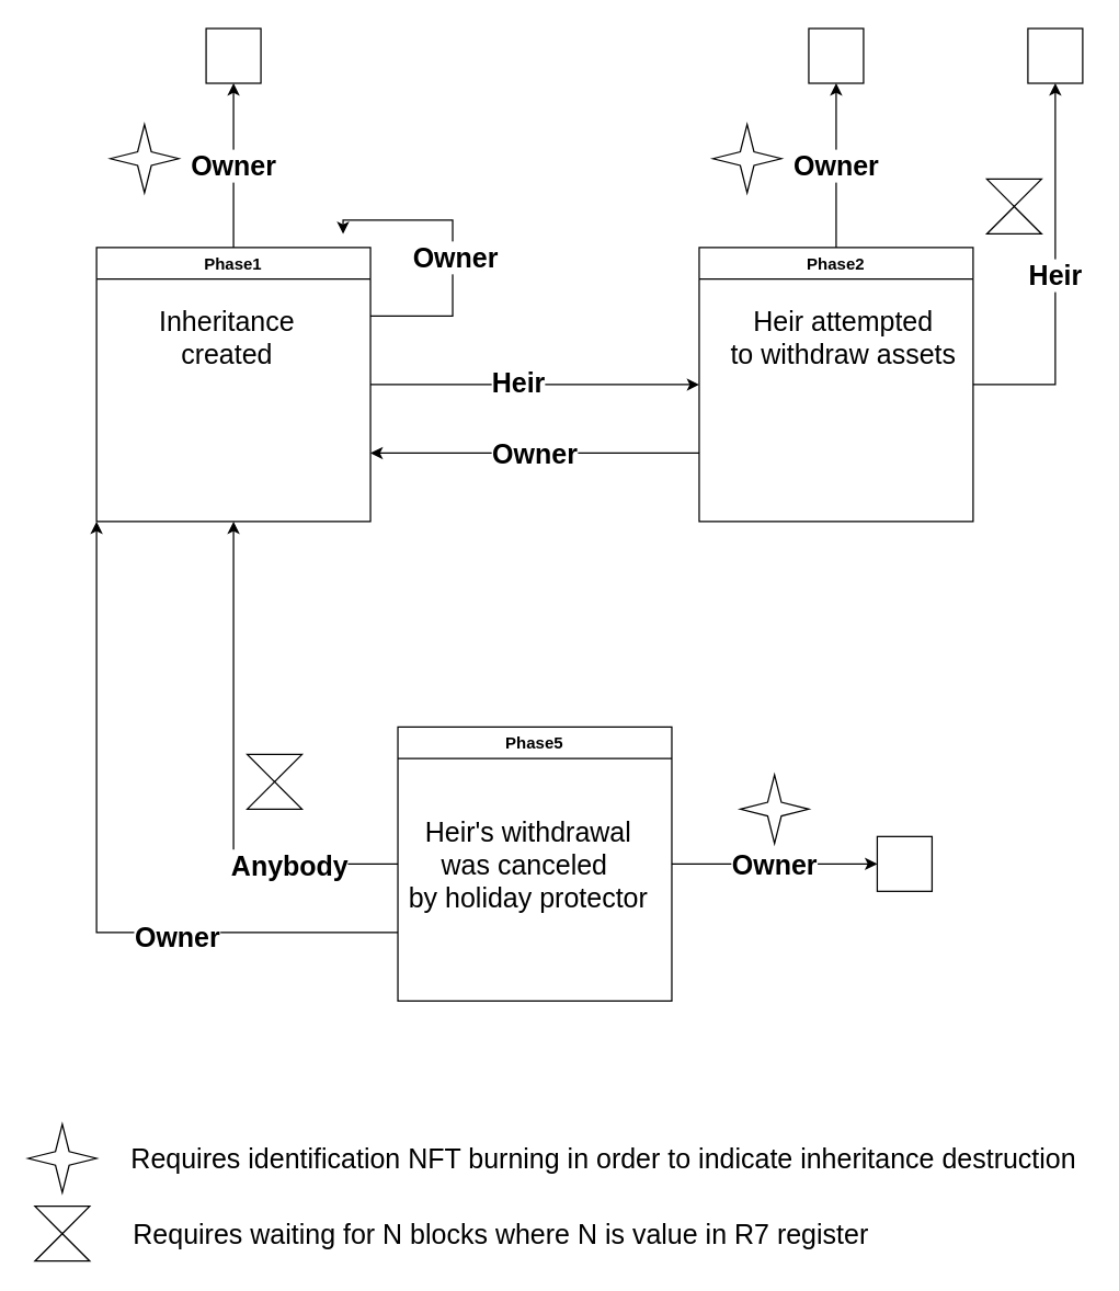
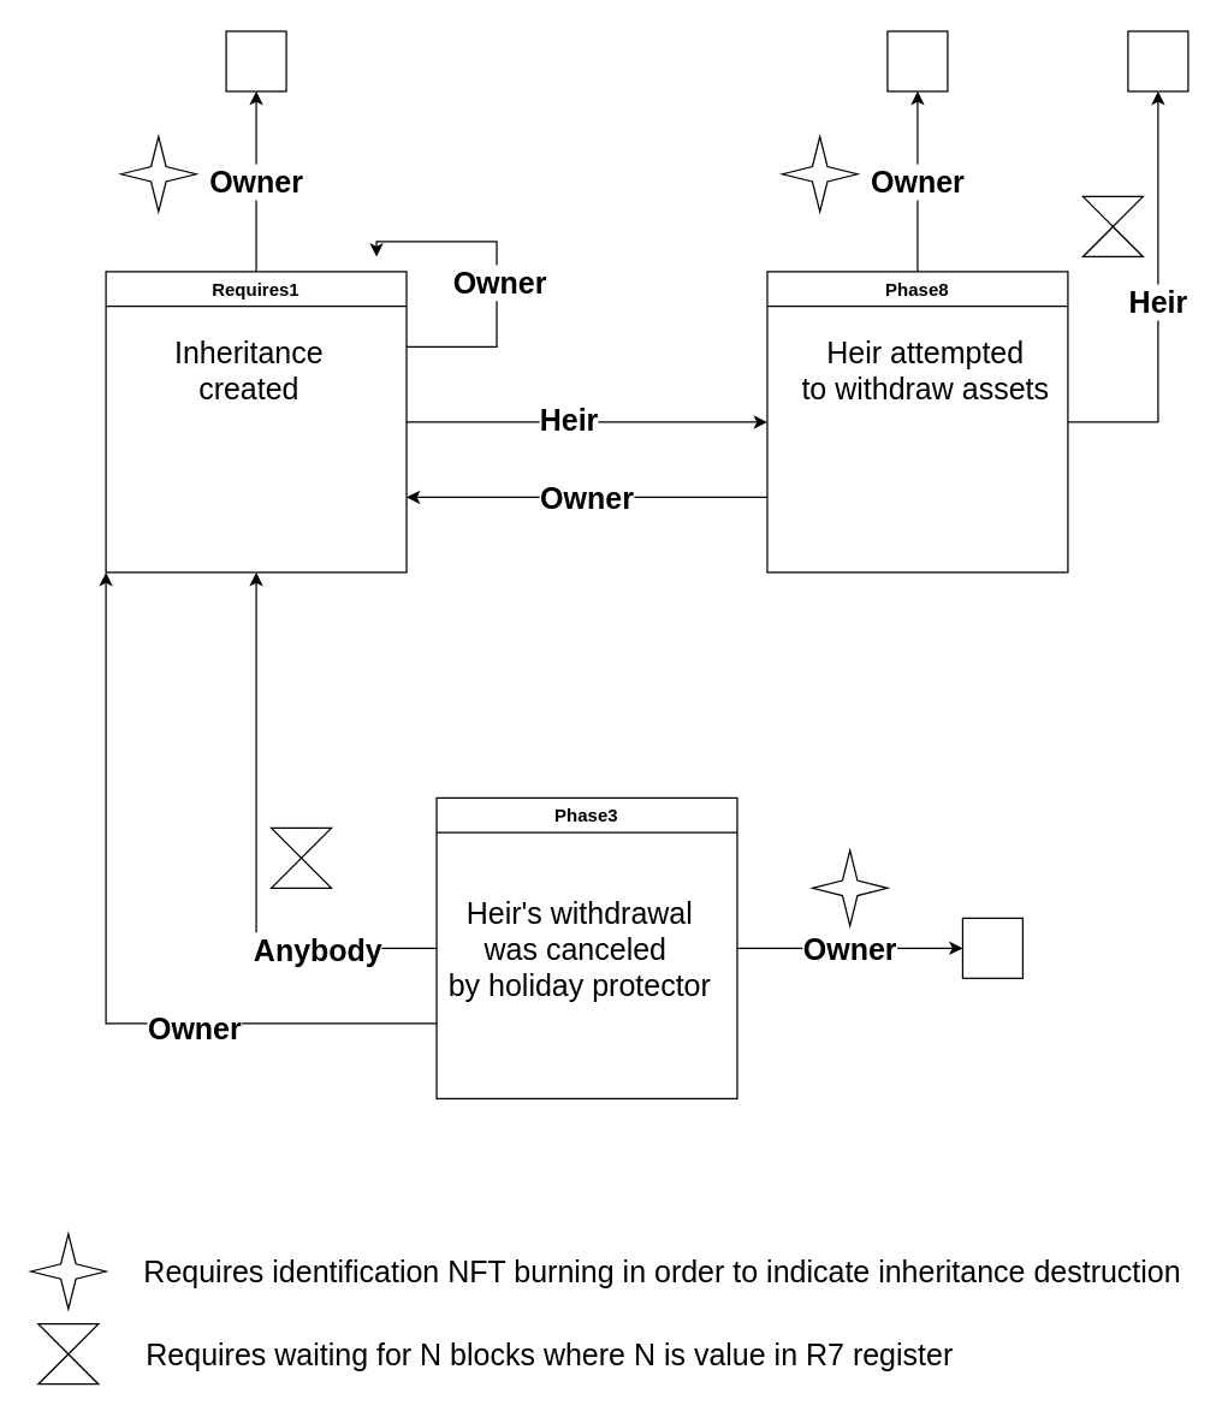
  <mxCell id="0" />
  <mxCell id="1" parent="0" />
  <mxCell id="2" style="edgeStyle=orthogonalEdgeStyle;rounded=0;orthogonalLoop=1;jettySize=auto;html=1;exitX=1;exitY=0.5;exitDx=0;exitDy=0;entryX=0;entryY=0.5;entryDx=0;entryDy=0;" edge="1" parent="1" source="7" target="12"><mxGeometry relative="1" as="geometry" /></mxCell>
  <mxCell id="3" value="Heir" style="edgeLabel;html=1;align=center;verticalAlign=middle;resizable=0;points=[];fontSize=20;fontStyle=1" vertex="1" connectable="0" parent="2"><mxGeometry x="-0.108" y="3" relative="1" as="geometry"><mxPoint as="offset" /></mxGeometry></mxCell>
  <mxCell id="4" value="&lt;b&gt;&lt;font style=&quot;font-size: 20px;&quot;&gt;Owner&lt;/font&gt;&lt;/b&gt;" style="edgeStyle=orthogonalEdgeStyle;rounded=0;orthogonalLoop=1;jettySize=auto;html=1;exitX=0.5;exitY=0;exitDx=0;exitDy=0;entryX=0.5;entryY=1;entryDx=0;entryDy=0;" edge="1" parent="1" source="7" target="21"><mxGeometry relative="1" as="geometry" /></mxCell>
  <mxCell id="5" style="edgeStyle=orthogonalEdgeStyle;rounded=0;orthogonalLoop=1;jettySize=auto;html=1;exitX=1;exitY=0.25;exitDx=0;exitDy=0;" edge="1" parent="1" source="7"><mxGeometry relative="1" as="geometry"><mxPoint x="250" y="170" as="targetPoint" /><Array as="points"><mxPoint x="330" y="230" /><mxPoint x="330" y="160" /><mxPoint x="250" y="160" /></Array></mxGeometry></mxCell>
  <mxCell id="6" value="&lt;b&gt;Owner&lt;/b&gt;" style="edgeLabel;html=1;align=center;verticalAlign=middle;resizable=0;points=[];fontSize=20;" vertex="1" connectable="0" parent="5"><mxGeometry x="-0.057" y="-1" relative="1" as="geometry"><mxPoint as="offset" /></mxGeometry></mxCell>
- <mxCell id="7" value="Phase1" style="swimlane;" vertex="1" parent="1"><mxGeometry x="70" y="180" width="200" height="200" as="geometry" /></mxCell>
+ <mxCell id="7" value="Requires1" style="swimlane;" vertex="1" parent="1"><mxGeometry x="70" y="180" width="200" height="200" as="geometry" /></mxCell>
  <mxCell id="8" value="Inheritance&lt;br&gt;created" style="text;html=1;align=center;verticalAlign=middle;resizable=0;points=[];autosize=1;strokeColor=none;fillColor=none;fontSize=20;" vertex="1" parent="7"><mxGeometry x="40" y="40" width="110" height="50" as="geometry" /></mxCell>
  <mxCell id="9" value="&lt;b&gt;&lt;font style=&quot;font-size: 20px;&quot;&gt;Owner&lt;/font&gt;&lt;/b&gt;" style="edgeStyle=orthogonalEdgeStyle;rounded=0;orthogonalLoop=1;jettySize=auto;html=1;exitX=0.5;exitY=0;exitDx=0;exitDy=0;entryX=0.5;entryY=1;entryDx=0;entryDy=0;" edge="1" parent="1" source="12" target="22"><mxGeometry relative="1" as="geometry" /></mxCell>
  <mxCell id="10" value="&lt;b&gt;&lt;font style=&quot;font-size: 20px;&quot;&gt;Owner&lt;/font&gt;&lt;/b&gt;" style="edgeStyle=orthogonalEdgeStyle;rounded=0;orthogonalLoop=1;jettySize=auto;html=1;exitX=0;exitY=0.75;exitDx=0;exitDy=0;entryX=1;entryY=0.75;entryDx=0;entryDy=0;" edge="1" parent="1" source="12" target="7"><mxGeometry relative="1" as="geometry" /></mxCell>
  <mxCell id="11" value="&lt;b&gt;Heir&lt;/b&gt;" style="edgeStyle=orthogonalEdgeStyle;rounded=0;orthogonalLoop=1;jettySize=auto;html=1;exitX=1;exitY=0.5;exitDx=0;exitDy=0;entryX=0.5;entryY=1;entryDx=0;entryDy=0;fontSize=20;" edge="1" parent="1" source="12" target="29"><mxGeometry relative="1" as="geometry" /></mxCell>
- <mxCell id="12" value="Phase2" style="swimlane;" vertex="1" parent="1"><mxGeometry x="510" y="180" width="200" height="200" as="geometry" /></mxCell>
+ <mxCell id="12" value="Phase8" style="swimlane;" vertex="1" parent="1"><mxGeometry x="510" y="180" width="200" height="200" as="geometry" /></mxCell>
  <mxCell id="13" value="Heir attempted&lt;br&gt;to withdraw assets" style="text;html=1;align=center;verticalAlign=middle;resizable=0;points=[];autosize=1;strokeColor=none;fillColor=none;fontSize=20;" vertex="1" parent="12"><mxGeometry x="15" y="40" width="180" height="50" as="geometry" /></mxCell>
  <mxCell id="14" style="edgeStyle=orthogonalEdgeStyle;rounded=0;orthogonalLoop=1;jettySize=auto;html=1;exitX=0;exitY=0.5;exitDx=0;exitDy=0;entryX=0.5;entryY=1;entryDx=0;entryDy=0;" edge="1" parent="1" source="19" target="7"><mxGeometry relative="1" as="geometry" /></mxCell>
  <mxCell id="15" value="&lt;b&gt;Anybody&lt;/b&gt;" style="edgeLabel;html=1;align=center;verticalAlign=middle;resizable=0;points=[];fontSize=20;" vertex="1" connectable="0" parent="14"><mxGeometry x="-0.568" relative="1" as="geometry"><mxPoint as="offset" /></mxGeometry></mxCell>
  <mxCell id="16" value="&lt;font style=&quot;font-size: 20px;&quot;&gt;&lt;b&gt;Owner&lt;/b&gt;&lt;/font&gt;" style="edgeStyle=orthogonalEdgeStyle;rounded=0;orthogonalLoop=1;jettySize=auto;html=1;exitX=1;exitY=0.5;exitDx=0;exitDy=0;entryX=0;entryY=0.5;entryDx=0;entryDy=0;" edge="1" parent="1" source="19" target="23"><mxGeometry relative="1" as="geometry" /></mxCell>
  <mxCell id="17" style="edgeStyle=orthogonalEdgeStyle;rounded=0;orthogonalLoop=1;jettySize=auto;html=1;exitX=0;exitY=0.75;exitDx=0;exitDy=0;entryX=0;entryY=1;entryDx=0;entryDy=0;" edge="1" parent="1" source="19" target="7"><mxGeometry relative="1" as="geometry" /></mxCell>
  <mxCell id="18" value="&lt;b&gt;Owner&lt;/b&gt;" style="edgeLabel;html=1;align=center;verticalAlign=middle;resizable=0;points=[];fontSize=20;" vertex="1" connectable="0" parent="17"><mxGeometry x="-0.377" y="2" relative="1" as="geometry"><mxPoint as="offset" /></mxGeometry></mxCell>
- <mxCell id="19" value="Phase5" style="swimlane;" vertex="1" parent="1"><mxGeometry x="290" y="530" width="200" height="200" as="geometry" /></mxCell>
+ <mxCell id="19" value="Phase3" style="swimlane;" vertex="1" parent="1"><mxGeometry x="290" y="530" width="200" height="200" as="geometry" /></mxCell>
  <mxCell id="20" value="Heir's withdrawal&lt;br&gt;was canceled&amp;nbsp;&lt;br&gt;by holiday protector" style="text;html=1;align=center;verticalAlign=middle;resizable=0;points=[];autosize=1;strokeColor=none;fillColor=none;fontSize=20;" vertex="1" parent="19"><mxGeometry y="60" width="190" height="80" as="geometry" /></mxCell>
  <mxCell id="21" value="" style="rounded=0;whiteSpace=wrap;html=1;" vertex="1" parent="1"><mxGeometry x="150" y="20" width="40" height="40" as="geometry" /></mxCell>
  <mxCell id="22" value="" style="rounded=0;whiteSpace=wrap;html=1;" vertex="1" parent="1"><mxGeometry x="590" y="20" width="40" height="40" as="geometry" /></mxCell>
  <mxCell id="23" value="" style="rounded=0;whiteSpace=wrap;html=1;" vertex="1" parent="1"><mxGeometry x="640" y="610" width="40" height="40" as="geometry" /></mxCell>
  <mxCell id="24" value="" style="verticalLabelPosition=bottom;verticalAlign=top;html=1;shape=mxgraph.basic.4_point_star_2;dx=0.8;fontSize=20;" vertex="1" parent="1"><mxGeometry x="80" y="90" width="50" height="50" as="geometry" /></mxCell>
  <mxCell id="25" value="" style="verticalLabelPosition=bottom;verticalAlign=top;html=1;shape=mxgraph.basic.4_point_star_2;dx=0.8;fontSize=20;" vertex="1" parent="1"><mxGeometry x="520" y="90" width="50" height="50" as="geometry" /></mxCell>
  <mxCell id="26" value="" style="verticalLabelPosition=bottom;verticalAlign=top;html=1;shape=mxgraph.basic.4_point_star_2;dx=0.8;fontSize=20;" vertex="1" parent="1"><mxGeometry x="540" y="565" width="50" height="50" as="geometry" /></mxCell>
  <mxCell id="27" value="" style="shape=collate;whiteSpace=wrap;html=1;fontSize=20;" vertex="1" parent="1"><mxGeometry x="180" y="550" width="40" height="40" as="geometry" /></mxCell>
  <mxCell id="28" value="" style="shape=collate;whiteSpace=wrap;html=1;fontSize=20;" vertex="1" parent="1"><mxGeometry x="720" y="130" width="40" height="40" as="geometry" /></mxCell>
  <mxCell id="29" value="" style="rounded=0;whiteSpace=wrap;html=1;" vertex="1" parent="1"><mxGeometry x="750" y="20" width="40" height="40" as="geometry" /></mxCell>
  <mxCell id="30" value="" style="verticalLabelPosition=bottom;verticalAlign=top;html=1;shape=mxgraph.basic.4_point_star_2;dx=0.8;fontSize=20;" vertex="1" parent="1"><mxGeometry x="20" y="820" width="50" height="50" as="geometry" /></mxCell>
  <mxCell id="31" value="" style="shape=collate;whiteSpace=wrap;html=1;fontSize=20;" vertex="1" parent="1"><mxGeometry x="25" y="880" width="40" height="40" as="geometry" /></mxCell>
  <mxCell id="32" value="Requires waiting for N blocks where N is value in R7 register" style="text;html=1;align=center;verticalAlign=middle;resizable=0;points=[];autosize=1;strokeColor=none;fillColor=none;fontSize=20;" vertex="1" parent="1"><mxGeometry x="90" y="885" width="550" height="30" as="geometry" /></mxCell>
  <mxCell id="33" value="Requires identification NFT burning in order to indicate inheritance destruction" style="text;html=1;align=center;verticalAlign=middle;resizable=0;points=[];autosize=1;strokeColor=none;fillColor=none;fontSize=20;" vertex="1" parent="1"><mxGeometry x="85" y="830" width="710" height="30" as="geometry" /></mxCell>
